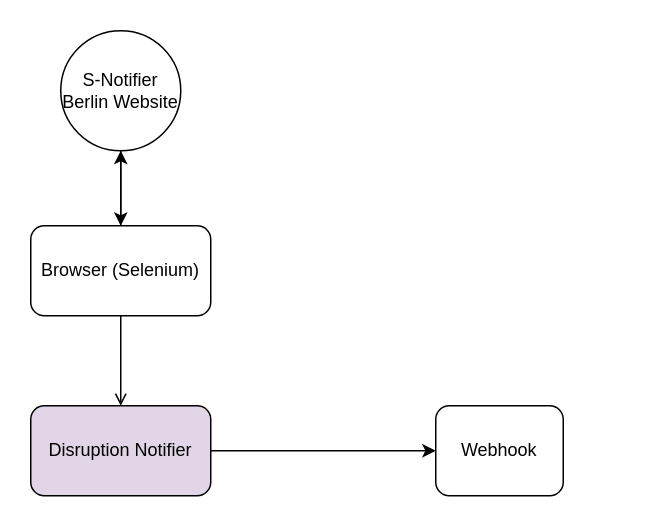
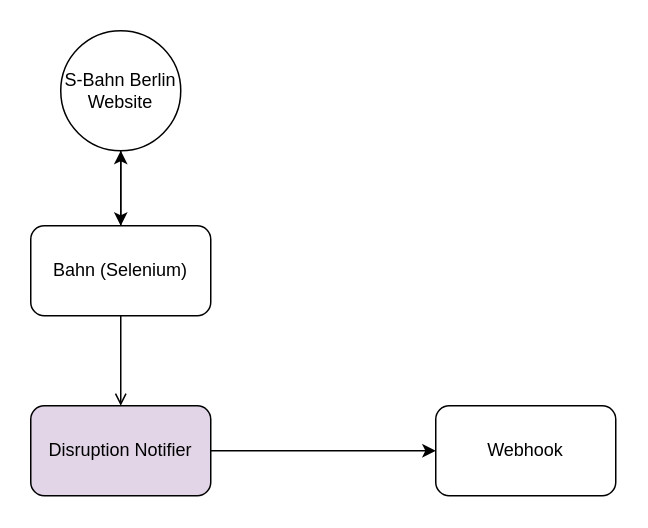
  <mxCell id="0" />
  <mxCell id="1" parent="0" />
  <mxCell id="2" style="edgeStyle=orthogonalEdgeStyle;rounded=0;orthogonalLoop=1;jettySize=auto;html=1;entryX=0.5;entryY=0;entryDx=0;entryDy=0;" edge="1" parent="1" source="3" target="9"><mxGeometry relative="1" as="geometry" /></mxCell>
- <mxCell id="3" value="S-Notifier Berlin Website" style="ellipse;whiteSpace=wrap;html=1;aspect=fixed;" parent="1" vertex="1"><mxGeometry x="40" y="20" width="80" height="80" as="geometry" /></mxCell>
+ <mxCell id="3" value="S-Bahn Berlin Website" style="ellipse;whiteSpace=wrap;html=1;aspect=fixed;" parent="1" vertex="1"><mxGeometry x="40" y="20" width="80" height="80" as="geometry" /></mxCell>
  <mxCell id="4" style="edgeStyle=orthogonalEdgeStyle;rounded=0;orthogonalLoop=1;jettySize=auto;html=1;entryX=0;entryY=0.5;entryDx=0;entryDy=0;" parent="1" source="5" target="6" edge="1"><mxGeometry relative="1" as="geometry" /></mxCell>
  <mxCell id="5" value="Disruption Notifier" style="rounded=1;whiteSpace=wrap;html=1;fillColor=#e1d5e7;" parent="1" vertex="1"><mxGeometry x="20" y="270" width="120" height="60" as="geometry" /></mxCell>
- <mxCell id="6" value="Webhook" style="rounded=1;whiteSpace=wrap;html=1;" parent="1" vertex="1"><mxGeometry x="290" y="270" width="85" height="60" as="geometry" /></mxCell>
+ <mxCell id="6" value="Webhook" style="rounded=1;whiteSpace=wrap;html=1;" parent="1" vertex="1"><mxGeometry x="290" y="270" width="120" height="60" as="geometry" /></mxCell>
  <mxCell id="7" style="edgeStyle=orthogonalEdgeStyle;rounded=0;orthogonalLoop=1;jettySize=auto;html=1;" edge="1" parent="1" source="9" target="3"><mxGeometry relative="1" as="geometry" /></mxCell>
  <mxCell id="8" style="edgeStyle=orthogonalEdgeStyle;rounded=0;orthogonalLoop=1;jettySize=auto;html=1;entryX=0.5;entryY=0;entryDx=0;entryDy=0;endArrow=open;" edge="1" parent="1" source="9" target="5"><mxGeometry relative="1" as="geometry" /></mxCell>
- <mxCell id="9" value="Browser (Selenium)" style="rounded=1;whiteSpace=wrap;html=1;" vertex="1" parent="1"><mxGeometry x="20" y="150" width="120" height="60" as="geometry" /></mxCell>
+ <mxCell id="9" value="Bahn (Selenium)" style="rounded=1;whiteSpace=wrap;html=1;" vertex="1" parent="1"><mxGeometry x="20" y="150" width="120" height="60" as="geometry" /></mxCell>
